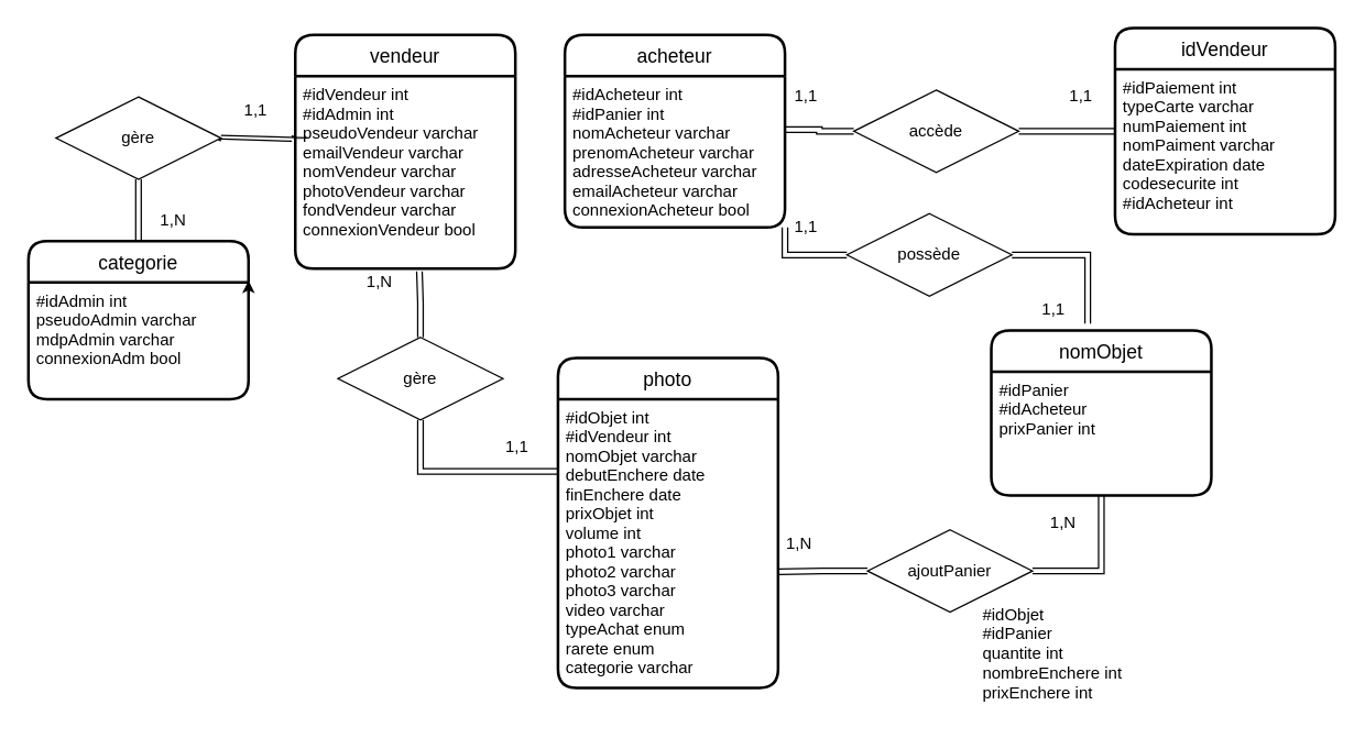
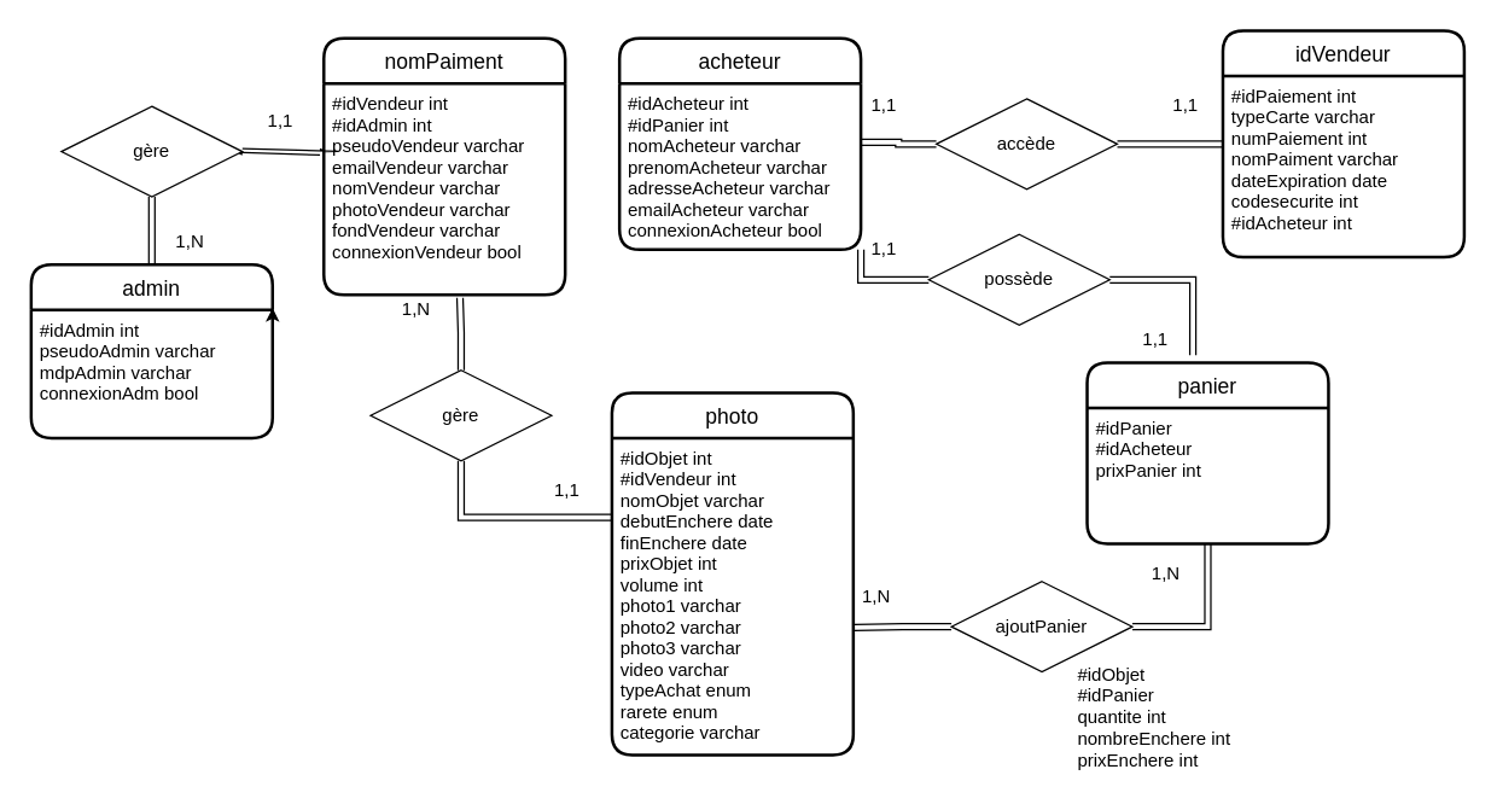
  <mxCell id="0" />
  <mxCell id="1" parent="0" />
- <mxCell id="2" value="categorie" style="swimlane;childLayout=stackLayout;horizontal=1;startSize=30;horizontalStack=0;rounded=1;fontSize=14;fontStyle=0;strokeWidth=2;resizeParent=0;resizeLast=1;shadow=0;dashed=0;align=center;" vertex="1" parent="1"><mxGeometry x="20" y="175" width="160" height="115" as="geometry" /></mxCell>
+ <mxCell id="2" value="admin" style="swimlane;childLayout=stackLayout;horizontal=1;startSize=30;horizontalStack=0;rounded=1;fontSize=14;fontStyle=0;strokeWidth=2;resizeParent=0;resizeLast=1;shadow=0;dashed=0;align=center;" vertex="1" parent="1"><mxGeometry x="20" y="175" width="160" height="115" as="geometry" /></mxCell>
  <mxCell id="3" style="edgeStyle=orthogonalEdgeStyle;rounded=0;orthogonalLoop=1;jettySize=auto;html=1;exitX=1;exitY=0;exitDx=0;exitDy=0;entryX=1;entryY=0.25;entryDx=0;entryDy=0;" edge="1" parent="2" source="4" target="2"><mxGeometry relative="1" as="geometry" /></mxCell>
  <mxCell id="4" value="#idAdmin int&#10;pseudoAdmin varchar&#10;mdpAdmin varchar&#10;connexionAdm bool" style="align=left;strokeColor=none;fillColor=none;spacingLeft=4;fontSize=12;verticalAlign=top;resizable=0;rotatable=0;part=1;" vertex="1" parent="2"><mxGeometry y="30" width="160" height="85" as="geometry" /></mxCell>
- <mxCell id="5" value="vendeur" style="swimlane;childLayout=stackLayout;horizontal=1;startSize=30;horizontalStack=0;rounded=1;fontSize=14;fontStyle=0;strokeWidth=2;resizeParent=0;resizeLast=1;shadow=0;dashed=0;align=center;" vertex="1" parent="1"><mxGeometry x="214" y="25" width="160" height="170" as="geometry" /></mxCell>
+ <mxCell id="5" value="nomPaiment" style="swimlane;childLayout=stackLayout;horizontal=1;startSize=30;horizontalStack=0;rounded=1;fontSize=14;fontStyle=0;strokeWidth=2;resizeParent=0;resizeLast=1;shadow=0;dashed=0;align=center;" vertex="1" parent="1"><mxGeometry x="214" y="25" width="160" height="170" as="geometry" /></mxCell>
  <mxCell id="6" value="#idVendeur int&#10;#idAdmin int&#10;pseudoVendeur varchar&#10;emailVendeur varchar&#10;nomVendeur varchar&#10;photoVendeur varchar&#10;fondVendeur varchar&#10;connexionVendeur bool&#10;&#10;&#10;" style="align=left;strokeColor=none;fillColor=none;spacingLeft=4;fontSize=12;verticalAlign=top;resizable=0;rotatable=0;part=1;" vertex="1" parent="5"><mxGeometry y="30" width="160" height="140" as="geometry" /></mxCell>
  <mxCell id="7" value="acheteur" style="swimlane;childLayout=stackLayout;horizontal=1;startSize=30;horizontalStack=0;rounded=1;fontSize=14;fontStyle=0;strokeWidth=2;resizeParent=0;resizeLast=1;shadow=0;dashed=0;align=center;" vertex="1" parent="1"><mxGeometry x="410" y="25" width="160" height="140" as="geometry" /></mxCell>
  <mxCell id="8" value="#idAcheteur int&#10;#idPanier int&#10;nomAcheteur varchar&#10;prenomAcheteur varchar&#10;adresseAcheteur varchar&#10;emailAcheteur varchar&#10;connexionAcheteur bool" style="align=left;strokeColor=none;fillColor=none;spacingLeft=4;fontSize=12;verticalAlign=top;resizable=0;rotatable=0;part=1;" vertex="1" parent="7"><mxGeometry y="30" width="160" height="110" as="geometry" /></mxCell>
  <mxCell id="9" value="idVendeur" style="swimlane;childLayout=stackLayout;horizontal=1;startSize=30;horizontalStack=0;rounded=1;fontSize=14;fontStyle=0;strokeWidth=2;resizeParent=0;resizeLast=1;shadow=0;dashed=0;align=center;" vertex="1" parent="1"><mxGeometry x="810" y="20" width="160" height="150" as="geometry" /></mxCell>
  <mxCell id="10" value="#idPaiement int&#10;typeCarte varchar&#10;numPaiement int&#10;nomPaiment varchar&#10;dateExpiration date&#10;codesecurite int&#10;#idAcheteur int" style="align=left;strokeColor=none;fillColor=none;spacingLeft=4;fontSize=12;verticalAlign=top;resizable=0;rotatable=0;part=1;" vertex="1" parent="9"><mxGeometry y="30" width="160" height="120" as="geometry" /></mxCell>
  <mxCell id="11" value="photo" style="swimlane;childLayout=stackLayout;horizontal=1;startSize=30;horizontalStack=0;rounded=1;fontSize=14;fontStyle=0;strokeWidth=2;resizeParent=0;resizeLast=1;shadow=0;dashed=0;align=center;" vertex="1" parent="1"><mxGeometry x="405" y="260" width="160" height="240" as="geometry" /></mxCell>
  <mxCell id="12" value="#idObjet int&#10;#idVendeur int&#10;nomObjet varchar&#10;debutEnchere date&#10;finEnchere date&#10;prixObjet int&#10;volume int&#10;photo1 varchar&#10;photo2 varchar&#10;photo3 varchar&#10;video varchar&#10;typeAchat enum&#10;rarete enum&#10;categorie varchar" style="align=left;strokeColor=none;fillColor=none;spacingLeft=4;fontSize=12;verticalAlign=top;resizable=0;rotatable=0;part=1;" vertex="1" parent="11"><mxGeometry y="30" width="160" height="210" as="geometry" /></mxCell>
- <mxCell id="13" value="nomObjet" style="swimlane;childLayout=stackLayout;horizontal=1;startSize=30;horizontalStack=0;rounded=1;fontSize=14;fontStyle=0;strokeWidth=2;resizeParent=0;resizeLast=1;shadow=0;dashed=0;align=center;" vertex="1" parent="1"><mxGeometry x="720" y="240" width="160" height="120" as="geometry" /></mxCell>
+ <mxCell id="13" value="panier" style="swimlane;childLayout=stackLayout;horizontal=1;startSize=30;horizontalStack=0;rounded=1;fontSize=14;fontStyle=0;strokeWidth=2;resizeParent=0;resizeLast=1;shadow=0;dashed=0;align=center;" vertex="1" parent="1"><mxGeometry x="720" y="240" width="160" height="120" as="geometry" /></mxCell>
  <mxCell id="14" value="#idPanier&#10;#idAcheteur&#10;prixPanier int" style="align=left;strokeColor=none;fillColor=none;spacingLeft=4;fontSize=12;verticalAlign=top;resizable=0;rotatable=0;part=1;" vertex="1" parent="13"><mxGeometry y="30" width="160" height="90" as="geometry" /></mxCell>
  <mxCell id="15" value="1,N" style="text;html=1;align=center;verticalAlign=middle;resizable=0;points=[];autosize=1;strokeColor=none;fillColor=none;" vertex="1" parent="1"><mxGeometry x="110" y="150" width="30" height="20" as="geometry" /></mxCell>
  <mxCell id="16" value="1,1" style="text;html=1;align=center;verticalAlign=middle;resizable=0;points=[];autosize=1;strokeColor=none;fillColor=none;" vertex="1" parent="1"><mxGeometry x="170" y="70" width="30" height="20" as="geometry" /></mxCell>
  <mxCell id="17" value="1,N" style="text;html=1;align=center;verticalAlign=middle;resizable=0;points=[];autosize=1;strokeColor=none;fillColor=none;" vertex="1" parent="1"><mxGeometry x="260" y="195" width="30" height="20" as="geometry" /></mxCell>
  <mxCell id="18" value="1,1" style="text;html=1;align=center;verticalAlign=middle;resizable=0;points=[];autosize=1;strokeColor=none;fillColor=none;" vertex="1" parent="1"><mxGeometry x="360" y="315" width="30" height="20" as="geometry" /></mxCell>
  <mxCell id="19" value="1,1" style="text;html=1;align=center;verticalAlign=middle;resizable=0;points=[];autosize=1;strokeColor=none;fillColor=none;" vertex="1" parent="1"><mxGeometry x="570" y="60" width="30" height="20" as="geometry" /></mxCell>
  <mxCell id="20" value="1,1" style="text;html=1;align=center;verticalAlign=middle;resizable=0;points=[];autosize=1;strokeColor=none;fillColor=none;" vertex="1" parent="1"><mxGeometry x="770" y="60" width="30" height="20" as="geometry" /></mxCell>
  <mxCell id="21" value="1,1" style="text;html=1;align=center;verticalAlign=middle;resizable=0;points=[];autosize=1;strokeColor=none;fillColor=none;" vertex="1" parent="1"><mxGeometry x="570" y="155" width="30" height="20" as="geometry" /></mxCell>
  <mxCell id="22" value="1,1" style="text;html=1;align=center;verticalAlign=middle;resizable=0;points=[];autosize=1;strokeColor=none;fillColor=none;" vertex="1" parent="1"><mxGeometry x="750" y="215" width="30" height="20" as="geometry" /></mxCell>
  <mxCell id="23" value="1,N" style="text;html=1;align=center;verticalAlign=middle;resizable=0;points=[];autosize=1;strokeColor=none;fillColor=none;" vertex="1" parent="1"><mxGeometry x="565" y="385" width="30" height="20" as="geometry" /></mxCell>
  <mxCell id="24" value="1,N" style="text;html=1;align=center;verticalAlign=middle;resizable=0;points=[];autosize=1;strokeColor=none;fillColor=none;" vertex="1" parent="1"><mxGeometry x="757" y="370" width="30" height="20" as="geometry" /></mxCell>
  <mxCell id="25" style="rounded=0;orthogonalLoop=1;jettySize=auto;html=1;exitX=1;exitY=0.5;exitDx=0;exitDy=0;entryX=-0.016;entryY=0.323;entryDx=0;entryDy=0;entryPerimeter=0;edgeStyle=entityRelationEdgeStyle;shape=link;" edge="1" parent="1" source="27" target="6"><mxGeometry relative="1" as="geometry" /></mxCell>
  <mxCell id="26" style="edgeStyle=orthogonalEdgeStyle;rounded=0;orthogonalLoop=1;jettySize=auto;html=1;exitX=0.5;exitY=1;exitDx=0;exitDy=0;shape=link;" edge="1" parent="1" source="27" target="2"><mxGeometry relative="1" as="geometry" /></mxCell>
  <mxCell id="27" value="gère" style="shape=rhombus;perimeter=rhombusPerimeter;whiteSpace=wrap;html=1;align=center;" vertex="1" parent="1"><mxGeometry x="40" y="70" width="120" height="60" as="geometry" /></mxCell>
  <mxCell id="28" style="edgeStyle=orthogonalEdgeStyle;rounded=0;orthogonalLoop=1;jettySize=auto;html=1;exitX=0.5;exitY=0;exitDx=0;exitDy=0;entryX=0.564;entryY=1.014;entryDx=0;entryDy=0;entryPerimeter=0;shape=link;" edge="1" parent="1" source="30" target="6"><mxGeometry relative="1" as="geometry" /></mxCell>
  <mxCell id="29" style="edgeStyle=orthogonalEdgeStyle;rounded=0;orthogonalLoop=1;jettySize=auto;html=1;exitX=0.5;exitY=1;exitDx=0;exitDy=0;entryX=0;entryY=0.25;entryDx=0;entryDy=0;shape=link;" edge="1" parent="1" source="30" target="12"><mxGeometry relative="1" as="geometry" /></mxCell>
  <mxCell id="30" value="gère" style="shape=rhombus;perimeter=rhombusPerimeter;whiteSpace=wrap;html=1;align=center;" vertex="1" parent="1"><mxGeometry x="245" y="245" width="120" height="60" as="geometry" /></mxCell>
  <mxCell id="31" style="edgeStyle=orthogonalEdgeStyle;rounded=0;orthogonalLoop=1;jettySize=auto;html=1;exitX=0;exitY=0.5;exitDx=0;exitDy=0;entryX=0.996;entryY=0.353;entryDx=0;entryDy=0;entryPerimeter=0;shape=link;" edge="1" parent="1" source="33" target="8"><mxGeometry relative="1" as="geometry"><mxPoint x="590" y="95" as="targetPoint" /></mxGeometry></mxCell>
  <mxCell id="32" style="edgeStyle=orthogonalEdgeStyle;rounded=0;orthogonalLoop=1;jettySize=auto;html=1;exitX=1;exitY=0.5;exitDx=0;exitDy=0;entryX=0;entryY=0.5;entryDx=0;entryDy=0;shape=link;" edge="1" parent="1" source="33" target="9"><mxGeometry relative="1" as="geometry" /></mxCell>
  <mxCell id="33" value="accède" style="shape=rhombus;perimeter=rhombusPerimeter;whiteSpace=wrap;html=1;align=center;" vertex="1" parent="1"><mxGeometry x="620" y="65" width="120" height="60" as="geometry" /></mxCell>
  <mxCell id="34" style="edgeStyle=orthogonalEdgeStyle;rounded=0;orthogonalLoop=1;jettySize=auto;html=1;exitX=0;exitY=0.5;exitDx=0;exitDy=0;entryX=1;entryY=1;entryDx=0;entryDy=0;shape=link;" edge="1" parent="1" source="36" target="8"><mxGeometry relative="1" as="geometry" /></mxCell>
  <mxCell id="35" style="edgeStyle=orthogonalEdgeStyle;rounded=0;orthogonalLoop=1;jettySize=auto;html=1;exitX=1;exitY=0.5;exitDx=0;exitDy=0;entryX=0.438;entryY=-0.042;entryDx=0;entryDy=0;entryPerimeter=0;shape=link;" edge="1" parent="1" source="36" target="13"><mxGeometry relative="1" as="geometry" /></mxCell>
  <mxCell id="36" value="possède" style="shape=rhombus;perimeter=rhombusPerimeter;whiteSpace=wrap;html=1;align=center;" vertex="1" parent="1"><mxGeometry x="615" y="155" width="120" height="60" as="geometry" /></mxCell>
  <mxCell id="37" value="&lt;span&gt;#idObjet&lt;/span&gt;&lt;br style=&quot;padding: 0px ; margin: 0px&quot;&gt;&lt;span&gt;#idPanier&lt;/span&gt;&lt;br style=&quot;padding: 0px ; margin: 0px&quot;&gt;&lt;span&gt;quantite int&lt;/span&gt;&lt;br style=&quot;padding: 0px ; margin: 0px&quot;&gt;&lt;span&gt;nombreEnchere int&lt;/span&gt;&lt;br style=&quot;padding: 0px ; margin: 0px&quot;&gt;&lt;span&gt;prixEnchere int&lt;/span&gt;" style="text;html=1;align=left;verticalAlign=middle;resizable=0;points=[];autosize=1;strokeColor=none;fillColor=none;" vertex="1" parent="1"><mxGeometry x="712" y="435" width="120" height="80" as="geometry" /></mxCell>
  <mxCell id="38" style="edgeStyle=orthogonalEdgeStyle;rounded=0;orthogonalLoop=1;jettySize=auto;html=1;exitX=0;exitY=0.5;exitDx=0;exitDy=0;entryX=1.005;entryY=0.598;entryDx=0;entryDy=0;entryPerimeter=0;shape=link;" edge="1" parent="1" source="40" target="12"><mxGeometry relative="1" as="geometry" /></mxCell>
  <mxCell id="39" style="edgeStyle=orthogonalEdgeStyle;rounded=0;orthogonalLoop=1;jettySize=auto;html=1;exitX=1;exitY=0.5;exitDx=0;exitDy=0;entryX=0.5;entryY=1;entryDx=0;entryDy=0;shape=link;" edge="1" parent="1" source="40" target="14"><mxGeometry relative="1" as="geometry" /></mxCell>
  <mxCell id="40" value="ajoutPanier" style="shape=rhombus;perimeter=rhombusPerimeter;whiteSpace=wrap;html=1;align=center;" vertex="1" parent="1"><mxGeometry x="630" y="385" width="120" height="60" as="geometry" /></mxCell>
